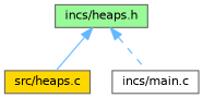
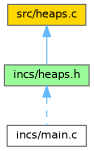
  digraph {
    node [color=grey40 fontname=Helvetica fontsize=10 shape=box style=filled]
    edge [color=steelblue1 dir=back fontname=Helvetica fontsize=10 labelfontname=Helvetica labelfontsize=10]
    n1 [color=gray40 fillcolor=palegreen fontcolor=black height=0.2 label="incs/heaps.h" width=0.4]
    n2 [fillcolor=gold height=0.2 label="src/heaps.c" width=0.4]
    n3 [fillcolor=white height=0.2 label="incs/main.c" width=0.4]
-   n1 -> n2 [style=solid]
+   n2 -> n1 [style=solid]
    n1 -> n3 [style=dashed]
  }
